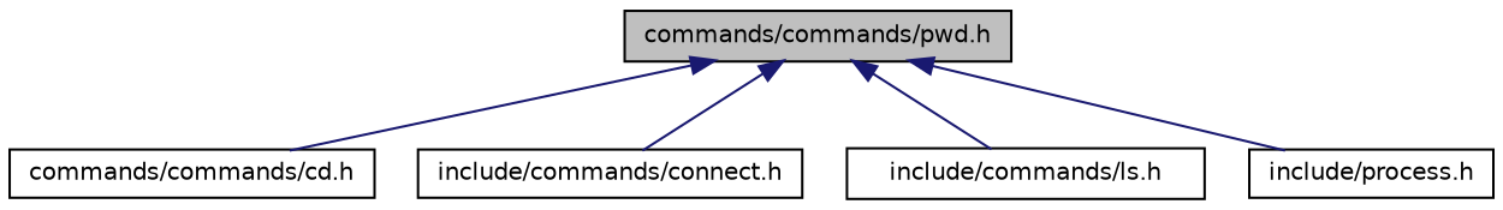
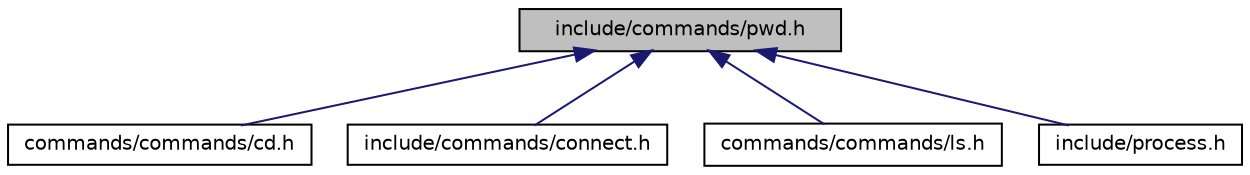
  digraph {
    node [color=black fillcolor=white fontname=Helvetica fontsize=10 shape=record style=filled]
    edge [color=midnightblue dir=back fontname=Helvetica fontsize=10 labelfontname=Helvetica labelfontsize=10 style=solid]
-   n1 [fillcolor=grey75 fontcolor=black height=0.2 label="commands/commands/pwd.h" width=0.4]
+   n1 [fillcolor=grey75 fontcolor=black height=0.2 label="include/commands/pwd.h" width=0.4]
    n2 [height=0.2 label="commands/commands/cd.h" width=0.4]
    n3 [height=0.2 label="include/commands/connect.h" width=0.4]
-   n4 [height=0.2 label="include/commands/ls.h" width=0.4]
+   n4 [height=0.2 label="commands/commands/ls.h" width=0.4]
    n5 [height=0.2 label="include/process.h" width=0.4]
    n1 -> n2
    n1 -> n3
    n1 -> n4
    n1 -> n5
  }
